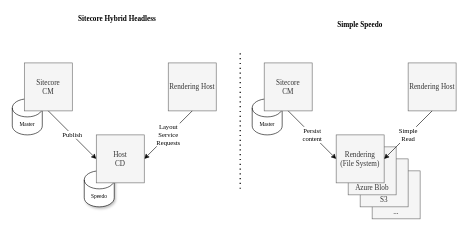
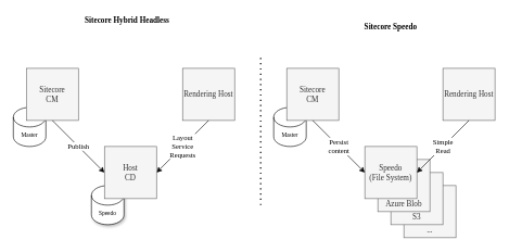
  <mxCell id="0" />
  <mxCell id="1" parent="0" />
  <mxCell id="2" value="&lt;br&gt;&lt;br&gt;&lt;br&gt;&lt;br&gt;..." style="whiteSpace=wrap;html=1;aspect=fixed;fontFamily=Lucida Console;fillColor=#f5f5f5;strokeColor=#666666;fontColor=#333333;" vertex="1" parent="1"><mxGeometry x="620" y="284" width="80" height="80" as="geometry" /></mxCell>
  <mxCell id="3" value="&lt;br&gt;&lt;br&gt;&lt;br&gt;&lt;br&gt;S3" style="whiteSpace=wrap;html=1;aspect=fixed;fontFamily=Lucida Console;fillColor=#f5f5f5;strokeColor=#666666;fontColor=#333333;" vertex="1" parent="1"><mxGeometry x="600" y="264" width="80" height="80" as="geometry" /></mxCell>
  <mxCell id="4" value="&lt;br&gt;&lt;br&gt;&lt;br&gt;&lt;br&gt;Azure Blob" style="whiteSpace=wrap;html=1;aspect=fixed;fontFamily=Lucida Console;fillColor=#f5f5f5;strokeColor=#666666;fontColor=#333333;" vertex="1" parent="1"><mxGeometry x="580" y="244" width="80" height="80" as="geometry" /></mxCell>
  <mxCell id="5" value="Master" style="shape=cylinder3;whiteSpace=wrap;html=1;boundedLbl=1;backgroundOutline=1;size=15;fontFamily=Lucida Console;fontSize=9;" vertex="1" parent="1"><mxGeometry x="420" y="164" width="50" height="60" as="geometry" /></mxCell>
  <mxCell id="6" value="Master" style="shape=cylinder3;whiteSpace=wrap;html=1;boundedLbl=1;backgroundOutline=1;size=15;fontFamily=Lucida Console;fontSize=9;" vertex="1" parent="1"><mxGeometry x="20" y="164" width="50" height="60" as="geometry" /></mxCell>
  <mxCell id="7" value="Sitecore&lt;br&gt;CM" style="whiteSpace=wrap;html=1;aspect=fixed;fontFamily=Lucida Console;fillColor=#f5f5f5;strokeColor=#666666;fontColor=#333333;" vertex="1" parent="1"><mxGeometry x="40" y="104" width="80" height="80" as="geometry" /></mxCell>
  <mxCell id="8" value="Rendering Host" style="whiteSpace=wrap;html=1;aspect=fixed;fontFamily=Lucida Console;fillColor=#f5f5f5;strokeColor=#666666;fontColor=#333333;" vertex="1" parent="1"><mxGeometry x="280" y="104" width="80" height="80" as="geometry" /></mxCell>
  <mxCell id="9" value="Sitecore&lt;br&gt;CM" style="whiteSpace=wrap;html=1;aspect=fixed;fontFamily=Lucida Console;fillColor=#f5f5f5;strokeColor=#666666;fontColor=#333333;" vertex="1" parent="1"><mxGeometry x="440" y="104" width="80" height="80" as="geometry" /></mxCell>
  <mxCell id="10" value="Rendering Host" style="whiteSpace=wrap;html=1;aspect=fixed;fontFamily=Lucida Console;fillColor=#f5f5f5;strokeColor=#666666;fontColor=#333333;" vertex="1" parent="1"><mxGeometry x="680" y="104" width="80" height="80" as="geometry" /></mxCell>
- <mxCell id="11" value="Rendering&lt;br&gt;(File System)" style="whiteSpace=wrap;html=1;aspect=fixed;fontFamily=Lucida Console;fillColor=#f5f5f5;strokeColor=#666666;fontColor=#333333;" vertex="1" parent="1"><mxGeometry x="560" y="224" width="80" height="80" as="geometry" /></mxCell>
+ <mxCell id="11" value="Speedo&lt;br&gt;(File System)" style="whiteSpace=wrap;html=1;aspect=fixed;fontFamily=Lucida Console;fillColor=#f5f5f5;strokeColor=#666666;fontColor=#333333;" vertex="1" parent="1"><mxGeometry x="560" y="224" width="80" height="80" as="geometry" /></mxCell>
  <mxCell id="12" value="Persist&lt;br&gt;content" style="endArrow=classic;html=1;fontFamily=Lucida Console;exitX=0.5;exitY=1;exitDx=0;exitDy=0;entryX=0;entryY=0.5;entryDx=0;entryDy=0;" edge="1" parent="1" source="9" target="11"><mxGeometry width="50" height="50" relative="1" as="geometry"><mxPoint x="460" y="284" as="sourcePoint" /><mxPoint x="510" y="234" as="targetPoint" /></mxGeometry></mxCell>
  <mxCell id="13" value="Simple&lt;br&gt;Read" style="endArrow=classic;html=1;fontFamily=Lucida Console;exitX=0.5;exitY=1;exitDx=0;exitDy=0;entryX=1;entryY=0.5;entryDx=0;entryDy=0;" edge="1" parent="1" source="10" target="11"><mxGeometry width="50" height="50" relative="1" as="geometry"><mxPoint x="880" y="274" as="sourcePoint" /><mxPoint x="930" y="224" as="targetPoint" /></mxGeometry></mxCell>
  <mxCell id="14" value="Publish" style="endArrow=classic;html=1;fontFamily=Lucida Console;exitX=0.5;exitY=1;exitDx=0;exitDy=0;entryX=0;entryY=0.5;entryDx=0;entryDy=0;" edge="1" parent="1" source="7" target="20"><mxGeometry width="50" height="50" relative="1" as="geometry"><mxPoint x="200" y="324" as="sourcePoint" /><mxPoint x="250" y="274" as="targetPoint" /></mxGeometry></mxCell>
  <mxCell id="15" value="Layout&lt;br&gt;Service&lt;br&gt;Requests" style="endArrow=classic;html=1;fontFamily=Lucida Console;exitX=0.5;exitY=1;exitDx=0;exitDy=0;entryX=1;entryY=0.5;entryDx=0;entryDy=0;" edge="1" parent="1" source="8" target="20"><mxGeometry width="50" height="50" relative="1" as="geometry"><mxPoint x="300" y="254" as="sourcePoint" /><mxPoint x="350" y="204" as="targetPoint" /></mxGeometry></mxCell>
  <mxCell id="16" value="Sitecore Hybrid Headless" style="text;html=1;strokeColor=none;fillColor=none;align=center;verticalAlign=middle;whiteSpace=wrap;rounded=0;fontFamily=Lucida Console;fontStyle=1" vertex="1" parent="1"><mxGeometry x="75" y="20" width="240" height="20" as="geometry" /></mxCell>
- <mxCell id="17" value="Simple Speedo" style="text;html=1;strokeColor=none;fillColor=none;align=center;verticalAlign=middle;whiteSpace=wrap;rounded=0;fontFamily=Lucida Console;fontStyle=1" vertex="1" parent="1"><mxGeometry x="500" y="30" width="200" height="20" as="geometry" /></mxCell>
+ <mxCell id="17" value="Sitecore Speedo" style="text;html=1;strokeColor=none;fillColor=none;align=center;verticalAlign=middle;whiteSpace=wrap;rounded=0;fontFamily=Lucida Console;fontStyle=1" vertex="1" parent="1"><mxGeometry x="500" y="30" width="200" height="20" as="geometry" /></mxCell>
  <mxCell id="18" value="" style="endArrow=none;dashed=1;html=1;dashPattern=1 3;strokeWidth=2;fontFamily=Lucida Console;" edge="1" parent="1"><mxGeometry width="50" height="50" relative="1" as="geometry"><mxPoint x="400" y="314" as="sourcePoint" /><mxPoint x="400" y="84" as="targetPoint" /></mxGeometry></mxCell>
  <mxCell id="19" value="Speedo" style="shape=cylinder3;whiteSpace=wrap;html=1;boundedLbl=1;backgroundOutline=1;size=15;fontFamily=Lucida Console;fontSize=9;shadow=1;" vertex="1" parent="1"><mxGeometry x="140" y="284" width="50" height="60" as="geometry" /></mxCell>
  <mxCell id="20" value="Host&lt;br&gt;CD" style="whiteSpace=wrap;html=1;aspect=fixed;fontFamily=Lucida Console;fillColor=#f5f5f5;strokeColor=#666666;fontColor=#333333;" vertex="1" parent="1"><mxGeometry x="160" y="224" width="80" height="80" as="geometry" /></mxCell>
